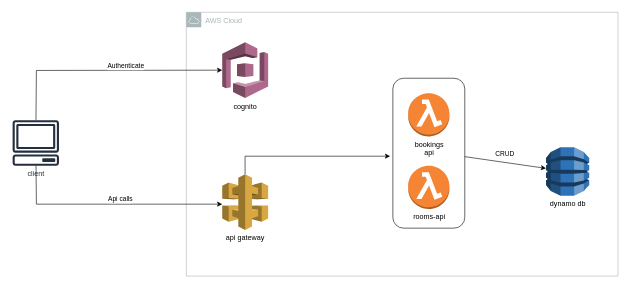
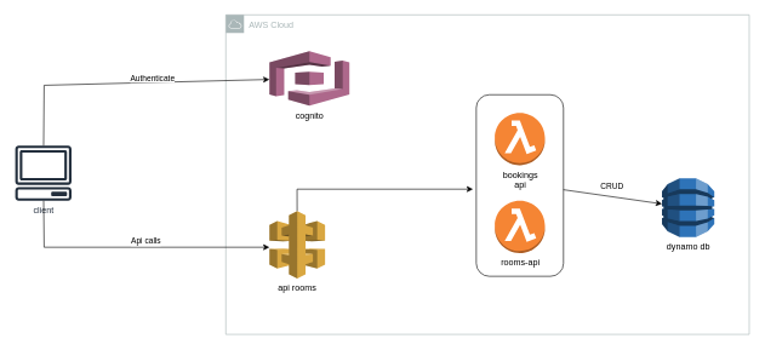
  <mxCell id="0" />
  <mxCell id="1" parent="0" />
  <mxCell id="2" value="AWS Cloud" style="sketch=0;outlineConnect=0;gradientColor=none;html=1;whiteSpace=wrap;fontSize=12;fontStyle=0;shape=mxgraph.aws4.group;grIcon=mxgraph.aws4.group_aws_cloud;strokeColor=#AAB7B8;fillColor=none;verticalAlign=top;align=left;spacingLeft=30;fontColor=#AAB7B8;dashed=0;" vertex="1" parent="1"><mxGeometry x="310" y="20" width="720" height="440" as="geometry" /></mxCell>
- <mxCell id="3" value="cognito&lt;br&gt;" style="outlineConnect=0;dashed=0;verticalLabelPosition=bottom;verticalAlign=top;align=center;html=1;shape=mxgraph.aws3.cognito;fillColor=#AD688B;gradientColor=none;" vertex="1" parent="1"><mxGeometry x="370" y="70" width="76.5" height="93" as="geometry" /></mxCell>
- <mxCell id="4" value="api gateway&lt;br&gt;" style="outlineConnect=0;dashed=0;verticalLabelPosition=bottom;verticalAlign=top;align=center;html=1;shape=mxgraph.aws3.api_gateway;fillColor=#D9A741;gradientColor=none;" vertex="1" parent="1"><mxGeometry x="370" y="290" width="76.5" height="93" as="geometry" /></mxCell>
+ <mxCell id="3" value="cognito&lt;br&gt;" style="outlineConnect=0;dashed=0;verticalLabelPosition=bottom;verticalAlign=top;align=center;html=1;shape=mxgraph.aws3.cognito;fillColor=#AD688B;gradientColor=none;" vertex="1" parent="1"><mxGeometry x="370" y="70" width="110" height="75" as="geometry" /></mxCell>
+ <mxCell id="4" value="api rooms&lt;br&gt;" style="outlineConnect=0;dashed=0;verticalLabelPosition=bottom;verticalAlign=top;align=center;html=1;shape=mxgraph.aws3.api_gateway;fillColor=#D9A741;gradientColor=none;" vertex="1" parent="1"><mxGeometry x="370" y="290" width="76.5" height="93" as="geometry" /></mxCell>
  <mxCell id="5" value="client&lt;br&gt;" style="sketch=0;outlineConnect=0;fontColor=#232F3E;gradientColor=none;fillColor=#232F3D;strokeColor=none;dashed=0;verticalLabelPosition=bottom;verticalAlign=top;align=center;html=1;fontSize=12;fontStyle=0;aspect=fixed;pointerEvents=1;shape=mxgraph.aws4.client;" vertex="1" parent="1"><mxGeometry x="20" y="200" width="78" height="76" as="geometry" /></mxCell>
  <mxCell id="6" value="bookings&lt;br&gt;api&lt;br&gt;" style="outlineConnect=0;dashed=0;verticalLabelPosition=bottom;verticalAlign=top;align=center;html=1;shape=mxgraph.aws3.lambda_function;fillColor=#F58534;gradientColor=none;" vertex="1" parent="1"><mxGeometry x="680" y="155" width="69" height="72" as="geometry" /></mxCell>
  <mxCell id="7" value="dynamo db&lt;br&gt;" style="outlineConnect=0;dashed=0;verticalLabelPosition=bottom;verticalAlign=top;align=center;html=1;shape=mxgraph.aws3.dynamo_db;fillColor=#2E73B8;gradientColor=none;" vertex="1" parent="1"><mxGeometry x="910" y="245" width="72" height="81" as="geometry" /></mxCell>
  <mxCell id="8" value="rooms-api&lt;br&gt;" style="outlineConnect=0;dashed=0;verticalLabelPosition=bottom;verticalAlign=top;align=center;html=1;shape=mxgraph.aws3.lambda_function;fillColor=#F58534;gradientColor=none;" vertex="1" parent="1"><mxGeometry x="680" y="276" width="69" height="72" as="geometry" /></mxCell>
  <mxCell id="9" value="" style="rounded=1;whiteSpace=wrap;html=1;fillColor=none;" vertex="1" parent="1"><mxGeometry x="654.5" y="130" width="120" height="250" as="geometry" /></mxCell>
  <mxCell id="10" value="" style="endArrow=classic;html=1;rounded=0;" edge="1" parent="1" source="5" target="3"><mxGeometry width="50" height="50" relative="1" as="geometry"><mxPoint x="380" y="270" as="sourcePoint" /><mxPoint x="430" y="220" as="targetPoint" /><Array as="points"><mxPoint x="60" y="117" /></Array></mxGeometry></mxCell>
  <mxCell id="11" value="Authenticate&lt;br&gt;" style="edgeLabel;html=1;align=center;verticalAlign=middle;resizable=0;points=[];" vertex="1" connectable="0" parent="10"><mxGeometry x="0.181" y="-2" relative="1" as="geometry"><mxPoint y="-9" as="offset" /></mxGeometry></mxCell>
  <mxCell id="12" value="" style="endArrow=classic;html=1;rounded=0;" edge="1" parent="1" source="5"><mxGeometry width="50" height="50" relative="1" as="geometry"><mxPoint x="380" y="270" as="sourcePoint" /><mxPoint x="370" y="340" as="targetPoint" /><Array as="points"><mxPoint x="60" y="340" /></Array></mxGeometry></mxCell>
  <mxCell id="13" value="Api calls&lt;br&gt;" style="edgeLabel;html=1;align=center;verticalAlign=middle;resizable=0;points=[];" vertex="1" connectable="0" parent="12"><mxGeometry x="0.027" y="2" relative="1" as="geometry"><mxPoint x="12" y="-7" as="offset" /></mxGeometry></mxCell>
  <mxCell id="14" value="" style="endArrow=classic;html=1;rounded=0;" edge="1" parent="1" source="4"><mxGeometry width="50" height="50" relative="1" as="geometry"><mxPoint x="420" y="340" as="sourcePoint" /><mxPoint x="650" y="260" as="targetPoint" /><Array as="points"><mxPoint x="408" y="260" /></Array></mxGeometry></mxCell>
  <mxCell id="15" value="" style="endArrow=classic;html=1;rounded=0;exitX=0.999;exitY=0.523;exitDx=0;exitDy=0;exitPerimeter=0;" edge="1" parent="1" source="9" target="7"><mxGeometry width="50" height="50" relative="1" as="geometry"><mxPoint x="780" y="261" as="sourcePoint" /><mxPoint x="430" y="220" as="targetPoint" /></mxGeometry></mxCell>
  <mxCell id="16" value="CRUD&lt;br&gt;" style="edgeLabel;html=1;align=center;verticalAlign=middle;resizable=0;points=[];" vertex="1" connectable="0" parent="15"><mxGeometry x="-0.32" y="-2" relative="1" as="geometry"><mxPoint x="20" y="-13" as="offset" /></mxGeometry></mxCell>
